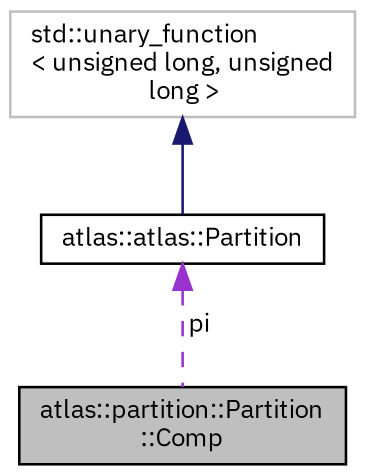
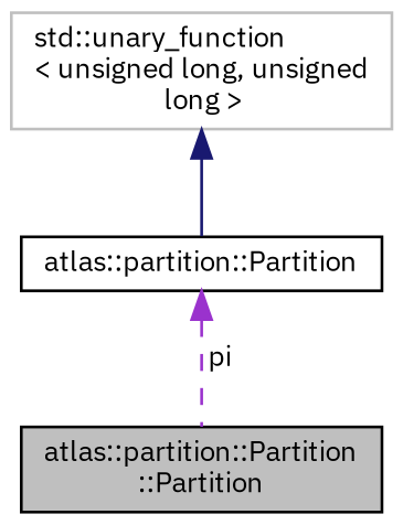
  digraph {
    fontname="IBM Plex Sans"
    node [color=black fillcolor=white fontname="IBM Plex Sans" fontsize=10 shape=record style=filled]
    edge [dir=back fontname="IBM Plex Sans" fontsize=10 labelfontname=Helvetica labelfontsize=10]
-   n1 [fillcolor=grey75 fontcolor=black height=0.2 label="atlas::partition::Partition\l::Comp" width=0.4]
+   n1 [fillcolor=grey75 fontcolor=black height=0.2 label="atlas::partition::Partition\l::Partition" width=0.4]
    n2 [color=grey75 height=0.2 label="std::unary_function\l\< unsigned long, unsigned\l long \>" width=0.4]
-   n3 [height=0.2 label="atlas::atlas::Partition" width=0.4]
+   n3 [height=0.2 label="atlas::partition::Partition" width=0.4]
    n2 -> n3 [color=midnightblue style=solid]
    n3 -> n1 [color=darkorchid3 label=" pi" style=dashed]
  }
